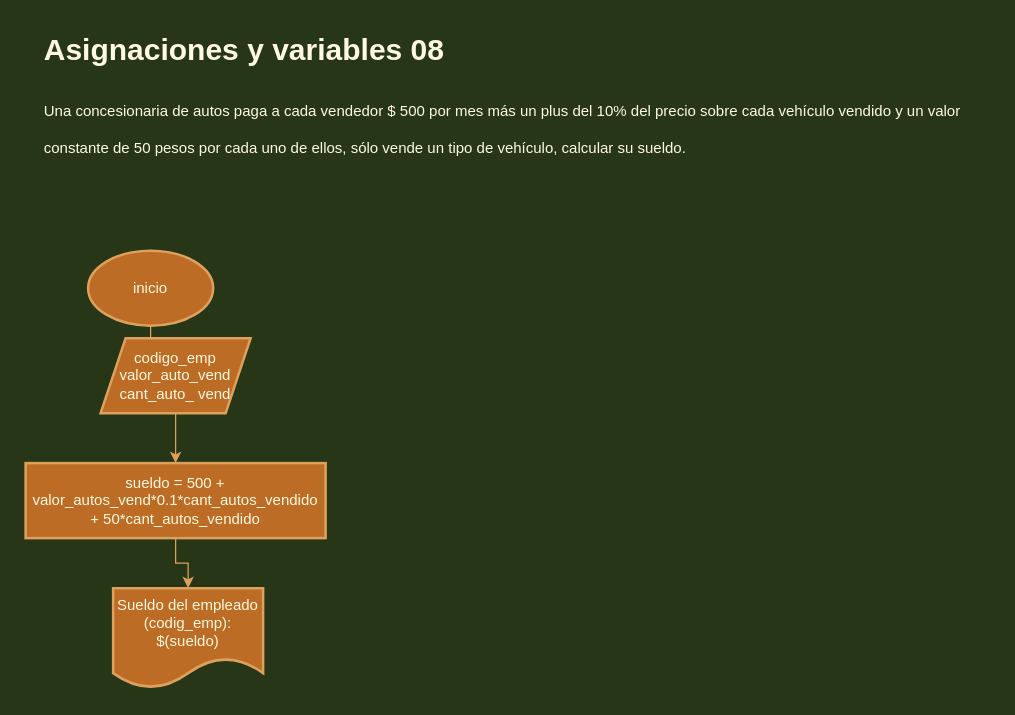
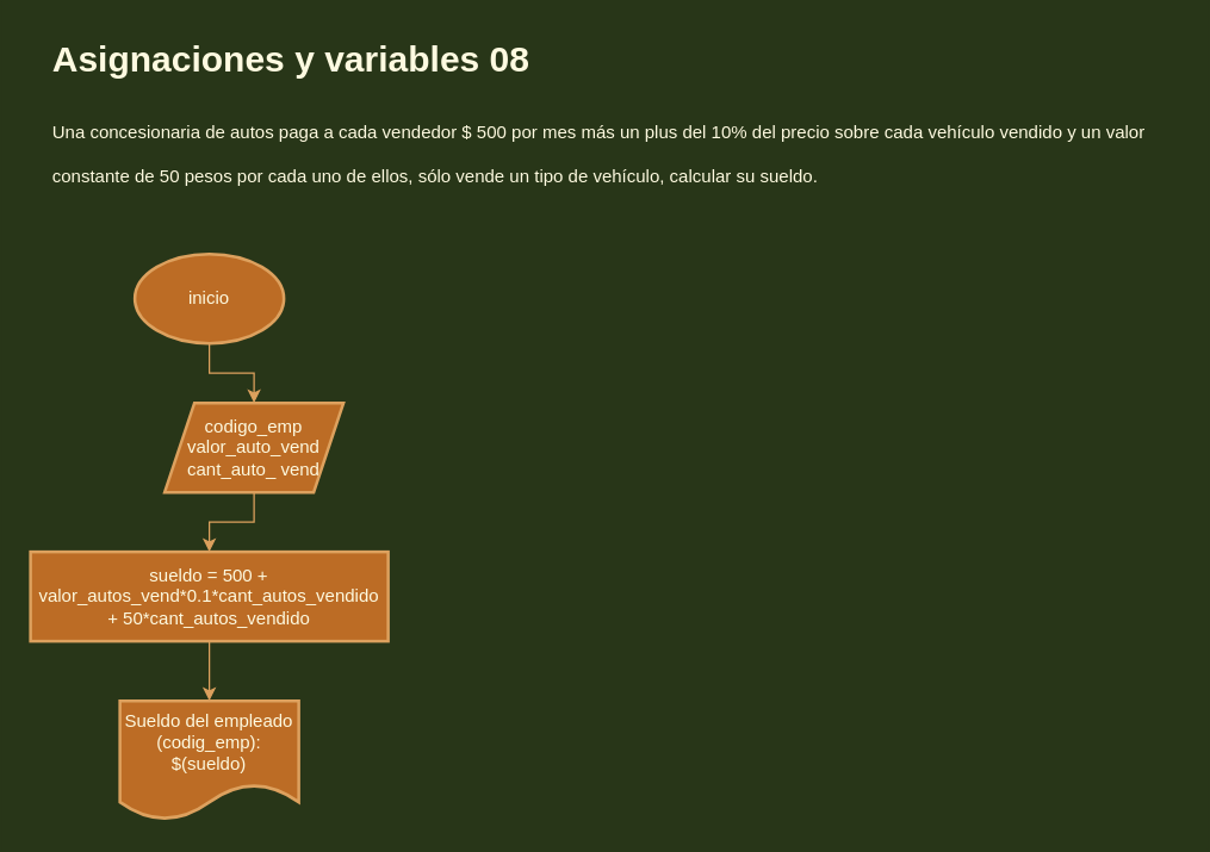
  <mxCell id="0" />
  <mxCell id="1" parent="0" />
  <mxCell id="2" value="" style="edgeStyle=orthogonalEdgeStyle;rounded=0;orthogonalLoop=1;jettySize=auto;html=1;labelBackgroundColor=#283618;strokeColor=#DDA15E;fontColor=#FEFAE0;" edge="1" parent="1" source="3" target="6"><mxGeometry relative="1" as="geometry" /></mxCell>
- <mxCell id="3" value="inicio" style="strokeWidth=2;html=1;shape=mxgraph.flowchart.start_1;whiteSpace=wrap;fillColor=#BC6C25;strokeColor=#DDA15E;fontColor=#FEFAE0;" vertex="1" parent="1"><mxGeometry x="70" y="200" width="100" height="60" as="geometry" /></mxCell>
+ <mxCell id="3" value="inicio" style="strokeWidth=2;html=1;shape=mxgraph.flowchart.start_1;whiteSpace=wrap;fillColor=#BC6C25;strokeColor=#DDA15E;fontColor=#FEFAE0;" vertex="1" parent="1"><mxGeometry x="90" y="170" width="100" height="60" as="geometry" /></mxCell>
  <mxCell id="4" value="&lt;h1&gt;&lt;span&gt;Asignaciones y variables 08&lt;/span&gt;&lt;/h1&gt;&lt;h1&gt;&lt;span style=&quot;font-size: 12px ; font-weight: 400&quot;&gt;Una concesionaria de autos paga a cada vendedor $ 500 por mes más un plus del 10% del precio sobre cada vehículo vendido y un valor constante de 50 pesos por cada uno de ellos, sólo vende un tipo de vehículo, calcular su sueldo.&lt;/span&gt;&lt;br&gt;&lt;/h1&gt;" style="text;html=1;strokeColor=none;fillColor=none;spacing=5;spacingTop=-20;whiteSpace=wrap;overflow=hidden;rounded=0;fontColor=#FEFAE0;" vertex="1" parent="1"><mxGeometry x="30" y="20" width="760" height="120" as="geometry" /></mxCell>
  <mxCell id="5" value="" style="edgeStyle=orthogonalEdgeStyle;rounded=0;orthogonalLoop=1;jettySize=auto;html=1;labelBackgroundColor=#283618;strokeColor=#DDA15E;fontColor=#FEFAE0;" edge="1" parent="1" source="6" target="8"><mxGeometry relative="1" as="geometry" /></mxCell>
- <mxCell id="6" value="codigo_emp&lt;br&gt;valor_auto_vend&lt;br&gt;cant_auto_ vend" style="shape=parallelogram;perimeter=parallelogramPerimeter;whiteSpace=wrap;html=1;fixedSize=1;strokeWidth=2;fillColor=#BC6C25;strokeColor=#DDA15E;fontColor=#FEFAE0;" vertex="1" parent="1"><mxGeometry x="80" y="270" width="120" height="60" as="geometry" /></mxCell>
+ <mxCell id="6" value="codigo_emp&lt;br&gt;valor_auto_vend&lt;br&gt;cant_auto_ vend" style="shape=parallelogram;perimeter=parallelogramPerimeter;whiteSpace=wrap;html=1;fixedSize=1;strokeWidth=2;fillColor=#BC6C25;strokeColor=#DDA15E;fontColor=#FEFAE0;" vertex="1" parent="1"><mxGeometry x="110" y="270" width="120" height="60" as="geometry" /></mxCell>
  <mxCell id="7" value="" style="edgeStyle=orthogonalEdgeStyle;rounded=0;orthogonalLoop=1;jettySize=auto;html=1;labelBackgroundColor=#283618;strokeColor=#DDA15E;fontColor=#FEFAE0;" edge="1" parent="1" source="8" target="9"><mxGeometry relative="1" as="geometry" /></mxCell>
  <mxCell id="8" value="sueldo = 500 + valor_autos_vend*0.1*cant_autos_vendido + 50*cant_autos_vendido" style="whiteSpace=wrap;html=1;strokeWidth=2;fillColor=#BC6C25;strokeColor=#DDA15E;fontColor=#FEFAE0;" vertex="1" parent="1"><mxGeometry x="20" y="370" width="240" height="60" as="geometry" /></mxCell>
- <mxCell id="9" value="Sueldo del empleado (codig_emp): $(sueldo)" style="shape=document;whiteSpace=wrap;html=1;boundedLbl=1;strokeWidth=2;fillColor=#BC6C25;strokeColor=#DDA15E;fontColor=#FEFAE0;" vertex="1" parent="1"><mxGeometry x="90" y="470" width="120" height="80" as="geometry" /></mxCell>
+ <mxCell id="9" value="Sueldo del empleado (codig_emp): $(sueldo)" style="shape=document;whiteSpace=wrap;html=1;boundedLbl=1;strokeWidth=2;fillColor=#BC6C25;strokeColor=#DDA15E;fontColor=#FEFAE0;" vertex="1" parent="1"><mxGeometry x="80" y="470" width="120" height="80" as="geometry" /></mxCell>
